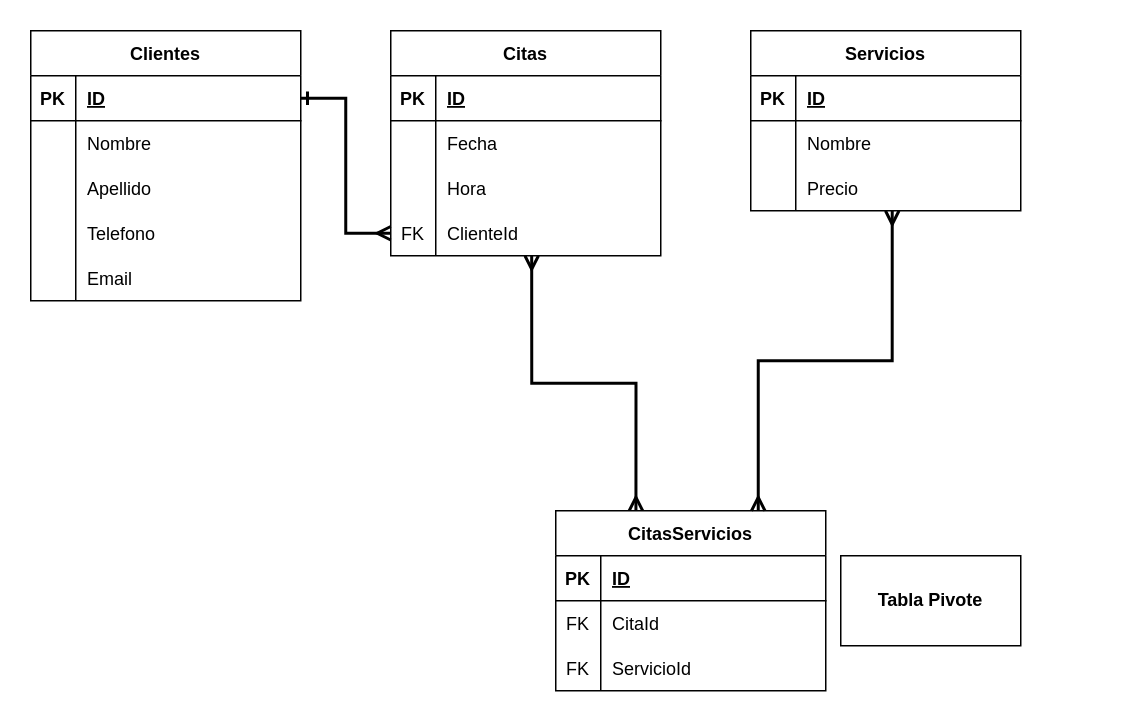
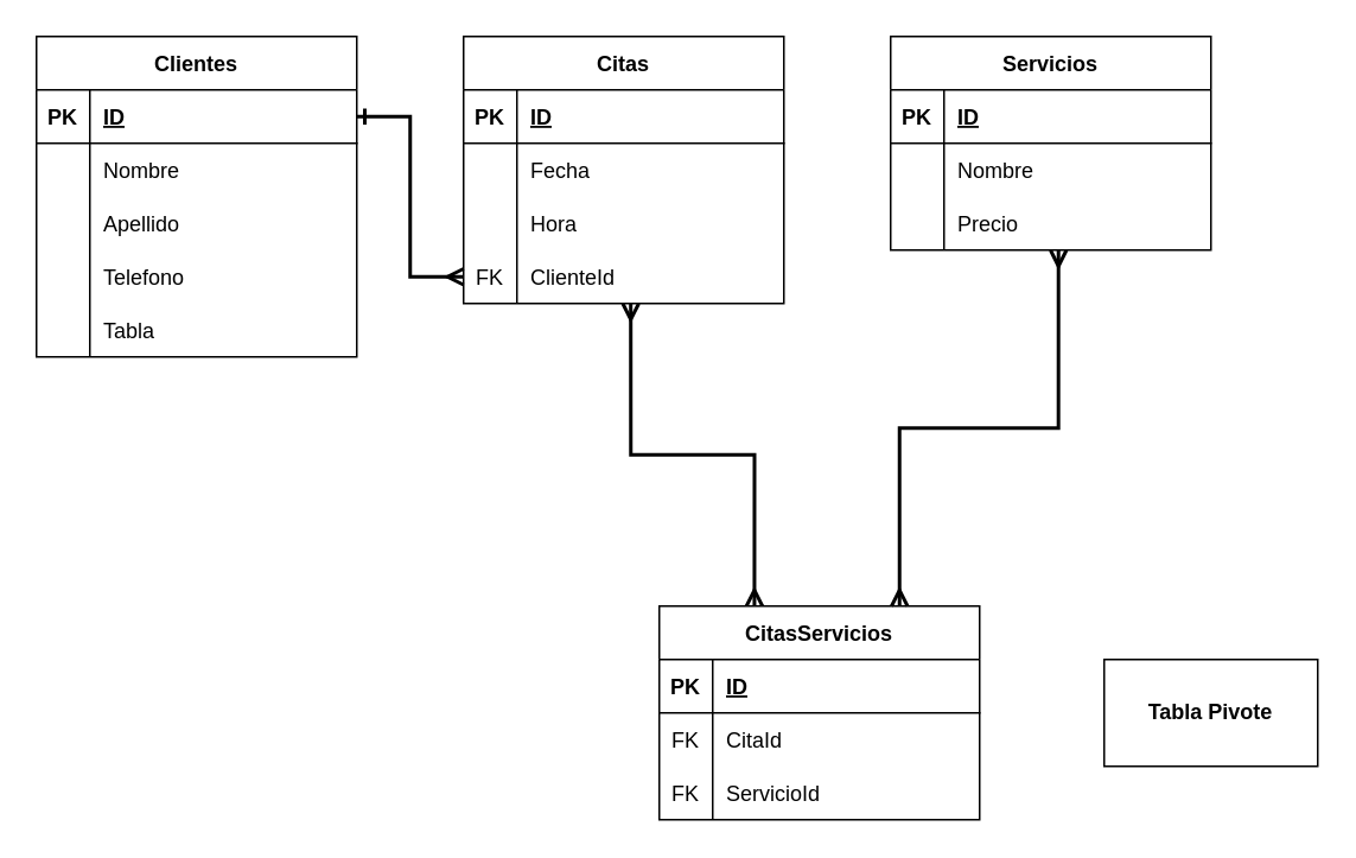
  <mxCell id="0" />
  <mxCell id="1" parent="0" />
  <mxCell id="2" value="" style="edgeStyle=entityRelationEdgeStyle;rounded=0;orthogonalLoop=1;jettySize=auto;html=1;endArrow=ERmany;endFill=0;startArrow=ERone;startFill=0;jumpSize=6;strokeWidth=2;" parent="1" source="4" target="30" edge="1"><mxGeometry relative="1" as="geometry" /></mxCell>
  <mxCell id="3" value="Clientes" style="shape=table;startSize=30;container=1;collapsible=1;childLayout=tableLayout;fixedRows=1;rowLines=0;fontStyle=1;align=center;resizeLast=1;" parent="1" vertex="1"><mxGeometry x="20" y="20" width="180" height="180" as="geometry" /></mxCell>
  <mxCell id="4" value="" style="shape=tableRow;horizontal=0;startSize=0;swimlaneHead=0;swimlaneBody=0;fillColor=none;collapsible=0;dropTarget=0;points=[[0,0.5],[1,0.5]];portConstraint=eastwest;top=0;left=0;right=0;bottom=1;" parent="3" vertex="1"><mxGeometry y="30" width="180" height="30" as="geometry" /></mxCell>
  <mxCell id="5" value="PK" style="shape=partialRectangle;connectable=0;fillColor=none;top=0;left=0;bottom=0;right=0;fontStyle=1;overflow=hidden;" parent="4" vertex="1"><mxGeometry width="30" height="30" as="geometry"><mxRectangle width="30" height="30" as="alternateBounds" /></mxGeometry></mxCell>
  <mxCell id="6" value="ID" style="shape=partialRectangle;connectable=0;fillColor=none;top=0;left=0;bottom=0;right=0;align=left;spacingLeft=6;fontStyle=5;overflow=hidden;" parent="4" vertex="1"><mxGeometry x="30" width="150" height="30" as="geometry"><mxRectangle width="150" height="30" as="alternateBounds" /></mxGeometry></mxCell>
  <mxCell id="7" value="" style="shape=tableRow;horizontal=0;startSize=0;swimlaneHead=0;swimlaneBody=0;fillColor=none;collapsible=0;dropTarget=0;points=[[0,0.5],[1,0.5]];portConstraint=eastwest;top=0;left=0;right=0;bottom=0;" parent="3" vertex="1"><mxGeometry y="60" width="180" height="30" as="geometry" /></mxCell>
  <mxCell id="8" value="" style="shape=partialRectangle;connectable=0;fillColor=none;top=0;left=0;bottom=0;right=0;editable=1;overflow=hidden;" parent="7" vertex="1"><mxGeometry width="30" height="30" as="geometry"><mxRectangle width="30" height="30" as="alternateBounds" /></mxGeometry></mxCell>
  <mxCell id="9" value="Nombre " style="shape=partialRectangle;connectable=0;fillColor=none;top=0;left=0;bottom=0;right=0;align=left;spacingLeft=6;overflow=hidden;" parent="7" vertex="1"><mxGeometry x="30" width="150" height="30" as="geometry"><mxRectangle width="150" height="30" as="alternateBounds" /></mxGeometry></mxCell>
  <mxCell id="10" value="" style="shape=tableRow;horizontal=0;startSize=0;swimlaneHead=0;swimlaneBody=0;fillColor=none;collapsible=0;dropTarget=0;points=[[0,0.5],[1,0.5]];portConstraint=eastwest;top=0;left=0;right=0;bottom=0;" parent="3" vertex="1"><mxGeometry y="90" width="180" height="30" as="geometry" /></mxCell>
  <mxCell id="11" value="" style="shape=partialRectangle;connectable=0;fillColor=none;top=0;left=0;bottom=0;right=0;editable=1;overflow=hidden;" parent="10" vertex="1"><mxGeometry width="30" height="30" as="geometry"><mxRectangle width="30" height="30" as="alternateBounds" /></mxGeometry></mxCell>
  <mxCell id="12" value="Apellido" style="shape=partialRectangle;connectable=0;fillColor=none;top=0;left=0;bottom=0;right=0;align=left;spacingLeft=6;overflow=hidden;" parent="10" vertex="1"><mxGeometry x="30" width="150" height="30" as="geometry"><mxRectangle width="150" height="30" as="alternateBounds" /></mxGeometry></mxCell>
  <mxCell id="13" value="" style="shape=tableRow;horizontal=0;startSize=0;swimlaneHead=0;swimlaneBody=0;fillColor=none;collapsible=0;dropTarget=0;points=[[0,0.5],[1,0.5]];portConstraint=eastwest;top=0;left=0;right=0;bottom=0;" parent="3" vertex="1"><mxGeometry y="120" width="180" height="30" as="geometry" /></mxCell>
  <mxCell id="14" value="" style="shape=partialRectangle;connectable=0;fillColor=none;top=0;left=0;bottom=0;right=0;editable=1;overflow=hidden;" parent="13" vertex="1"><mxGeometry width="30" height="30" as="geometry"><mxRectangle width="30" height="30" as="alternateBounds" /></mxGeometry></mxCell>
  <mxCell id="15" value="Telefono" style="shape=partialRectangle;connectable=0;fillColor=none;top=0;left=0;bottom=0;right=0;align=left;spacingLeft=6;overflow=hidden;" parent="13" vertex="1"><mxGeometry x="30" width="150" height="30" as="geometry"><mxRectangle width="150" height="30" as="alternateBounds" /></mxGeometry></mxCell>
  <mxCell id="16" value="" style="shape=tableRow;horizontal=0;startSize=0;swimlaneHead=0;swimlaneBody=0;fillColor=none;collapsible=0;dropTarget=0;points=[[0,0.5],[1,0.5]];portConstraint=eastwest;top=0;left=0;right=0;bottom=0;" parent="3" vertex="1"><mxGeometry y="150" width="180" height="30" as="geometry" /></mxCell>
  <mxCell id="17" value="" style="shape=partialRectangle;connectable=0;fillColor=none;top=0;left=0;bottom=0;right=0;editable=1;overflow=hidden;" parent="16" vertex="1"><mxGeometry width="30" height="30" as="geometry"><mxRectangle width="30" height="30" as="alternateBounds" /></mxGeometry></mxCell>
- <mxCell id="18" value="Email" style="shape=partialRectangle;connectable=0;fillColor=none;top=0;left=0;bottom=0;right=0;align=left;spacingLeft=6;overflow=hidden;" parent="16" vertex="1"><mxGeometry x="30" width="150" height="30" as="geometry"><mxRectangle width="150" height="30" as="alternateBounds" /></mxGeometry></mxCell>
+ <mxCell id="18" value="Tabla" style="shape=partialRectangle;connectable=0;fillColor=none;top=0;left=0;bottom=0;right=0;align=left;spacingLeft=6;overflow=hidden;" parent="16" vertex="1"><mxGeometry x="30" width="150" height="30" as="geometry"><mxRectangle width="150" height="30" as="alternateBounds" /></mxGeometry></mxCell>
  <mxCell id="19" value="" style="edgeStyle=orthogonalEdgeStyle;rounded=0;orthogonalLoop=1;jettySize=auto;html=1;startArrow=ERmany;startFill=0;endArrow=ERmany;endFill=0;exitX=0.522;exitY=1;exitDx=0;exitDy=0;entryX=0.297;entryY=0;entryDx=0;entryDy=0;strokeWidth=2;exitPerimeter=0;entryPerimeter=0;" parent="1" source="30" target="33" edge="1"><mxGeometry relative="1" as="geometry" /></mxCell>
  <mxCell id="20" value="Citas" style="shape=table;startSize=30;container=1;collapsible=1;childLayout=tableLayout;fixedRows=1;rowLines=0;fontStyle=1;align=center;resizeLast=1;" parent="1" vertex="1"><mxGeometry x="260" y="20" width="180" height="150" as="geometry" /></mxCell>
  <mxCell id="21" value="" style="shape=tableRow;horizontal=0;startSize=0;swimlaneHead=0;swimlaneBody=0;fillColor=none;collapsible=0;dropTarget=0;points=[[0,0.5],[1,0.5]];portConstraint=eastwest;top=0;left=0;right=0;bottom=1;" parent="20" vertex="1"><mxGeometry y="30" width="180" height="30" as="geometry" /></mxCell>
  <mxCell id="22" value="PK" style="shape=partialRectangle;connectable=0;fillColor=none;top=0;left=0;bottom=0;right=0;fontStyle=1;overflow=hidden;" parent="21" vertex="1"><mxGeometry width="30" height="30" as="geometry"><mxRectangle width="30" height="30" as="alternateBounds" /></mxGeometry></mxCell>
  <mxCell id="23" value="ID" style="shape=partialRectangle;connectable=0;fillColor=none;top=0;left=0;bottom=0;right=0;align=left;spacingLeft=6;fontStyle=5;overflow=hidden;" parent="21" vertex="1"><mxGeometry x="30" width="150" height="30" as="geometry"><mxRectangle width="150" height="30" as="alternateBounds" /></mxGeometry></mxCell>
  <mxCell id="24" value="" style="shape=tableRow;horizontal=0;startSize=0;swimlaneHead=0;swimlaneBody=0;fillColor=none;collapsible=0;dropTarget=0;points=[[0,0.5],[1,0.5]];portConstraint=eastwest;top=0;left=0;right=0;bottom=0;" parent="20" vertex="1"><mxGeometry y="60" width="180" height="30" as="geometry" /></mxCell>
  <mxCell id="25" value="" style="shape=partialRectangle;connectable=0;fillColor=none;top=0;left=0;bottom=0;right=0;editable=1;overflow=hidden;" parent="24" vertex="1"><mxGeometry width="30" height="30" as="geometry"><mxRectangle width="30" height="30" as="alternateBounds" /></mxGeometry></mxCell>
  <mxCell id="26" value="Fecha" style="shape=partialRectangle;connectable=0;fillColor=none;top=0;left=0;bottom=0;right=0;align=left;spacingLeft=6;overflow=hidden;" parent="24" vertex="1"><mxGeometry x="30" width="150" height="30" as="geometry"><mxRectangle width="150" height="30" as="alternateBounds" /></mxGeometry></mxCell>
  <mxCell id="27" value="" style="shape=tableRow;horizontal=0;startSize=0;swimlaneHead=0;swimlaneBody=0;fillColor=none;collapsible=0;dropTarget=0;points=[[0,0.5],[1,0.5]];portConstraint=eastwest;top=0;left=0;right=0;bottom=0;" parent="20" vertex="1"><mxGeometry y="90" width="180" height="30" as="geometry" /></mxCell>
  <mxCell id="28" value="" style="shape=partialRectangle;connectable=0;fillColor=none;top=0;left=0;bottom=0;right=0;editable=1;overflow=hidden;" parent="27" vertex="1"><mxGeometry width="30" height="30" as="geometry"><mxRectangle width="30" height="30" as="alternateBounds" /></mxGeometry></mxCell>
  <mxCell id="29" value="Hora" style="shape=partialRectangle;connectable=0;fillColor=none;top=0;left=0;bottom=0;right=0;align=left;spacingLeft=6;overflow=hidden;" parent="27" vertex="1"><mxGeometry x="30" width="150" height="30" as="geometry"><mxRectangle width="150" height="30" as="alternateBounds" /></mxGeometry></mxCell>
  <mxCell id="30" value="" style="shape=tableRow;horizontal=0;startSize=0;swimlaneHead=0;swimlaneBody=0;fillColor=none;collapsible=0;dropTarget=0;points=[[0,0.5],[1,0.5]];portConstraint=eastwest;top=0;left=0;right=0;bottom=0;" parent="20" vertex="1"><mxGeometry y="120" width="180" height="30" as="geometry" /></mxCell>
  <mxCell id="31" value="FK" style="shape=partialRectangle;connectable=0;fillColor=none;top=0;left=0;bottom=0;right=0;editable=1;overflow=hidden;" parent="30" vertex="1"><mxGeometry width="30" height="30" as="geometry"><mxRectangle width="30" height="30" as="alternateBounds" /></mxGeometry></mxCell>
  <mxCell id="32" value="ClienteId" style="shape=partialRectangle;connectable=0;fillColor=none;top=0;left=0;bottom=0;right=0;align=left;spacingLeft=6;overflow=hidden;" parent="30" vertex="1"><mxGeometry x="30" width="150" height="30" as="geometry"><mxRectangle width="150" height="30" as="alternateBounds" /></mxGeometry></mxCell>
  <mxCell id="33" value="CitasServicios" style="shape=table;startSize=30;container=1;collapsible=1;childLayout=tableLayout;fixedRows=1;rowLines=0;fontStyle=1;align=center;resizeLast=1;" parent="1" vertex="1"><mxGeometry x="370" y="340" width="180" height="120" as="geometry" /></mxCell>
  <mxCell id="34" value="" style="shape=tableRow;horizontal=0;startSize=0;swimlaneHead=0;swimlaneBody=0;fillColor=none;collapsible=0;dropTarget=0;points=[[0,0.5],[1,0.5]];portConstraint=eastwest;top=0;left=0;right=0;bottom=1;" parent="33" vertex="1"><mxGeometry y="30" width="180" height="30" as="geometry" /></mxCell>
  <mxCell id="35" value="PK" style="shape=partialRectangle;connectable=0;fillColor=none;top=0;left=0;bottom=0;right=0;fontStyle=1;overflow=hidden;" parent="34" vertex="1"><mxGeometry width="30" height="30" as="geometry"><mxRectangle width="30" height="30" as="alternateBounds" /></mxGeometry></mxCell>
  <mxCell id="36" value="ID" style="shape=partialRectangle;connectable=0;fillColor=none;top=0;left=0;bottom=0;right=0;align=left;spacingLeft=6;fontStyle=5;overflow=hidden;" parent="34" vertex="1"><mxGeometry x="30" width="150" height="30" as="geometry"><mxRectangle width="150" height="30" as="alternateBounds" /></mxGeometry></mxCell>
  <mxCell id="37" value="" style="shape=tableRow;horizontal=0;startSize=0;swimlaneHead=0;swimlaneBody=0;fillColor=none;collapsible=0;dropTarget=0;points=[[0,0.5],[1,0.5]];portConstraint=eastwest;top=0;left=0;right=0;bottom=0;" parent="33" vertex="1"><mxGeometry y="60" width="180" height="30" as="geometry" /></mxCell>
  <mxCell id="38" value="FK" style="shape=partialRectangle;connectable=0;fillColor=none;top=0;left=0;bottom=0;right=0;editable=1;overflow=hidden;" parent="37" vertex="1"><mxGeometry width="30" height="30" as="geometry"><mxRectangle width="30" height="30" as="alternateBounds" /></mxGeometry></mxCell>
  <mxCell id="39" value="CitaId" style="shape=partialRectangle;connectable=0;fillColor=none;top=0;left=0;bottom=0;right=0;align=left;spacingLeft=6;overflow=hidden;" parent="37" vertex="1"><mxGeometry x="30" width="150" height="30" as="geometry"><mxRectangle width="150" height="30" as="alternateBounds" /></mxGeometry></mxCell>
  <mxCell id="40" value="" style="shape=tableRow;horizontal=0;startSize=0;swimlaneHead=0;swimlaneBody=0;fillColor=none;collapsible=0;dropTarget=0;points=[[0,0.5],[1,0.5]];portConstraint=eastwest;top=0;left=0;right=0;bottom=0;" parent="33" vertex="1"><mxGeometry y="90" width="180" height="30" as="geometry" /></mxCell>
  <mxCell id="41" value="FK" style="shape=partialRectangle;connectable=0;fillColor=none;top=0;left=0;bottom=0;right=0;editable=1;overflow=hidden;" parent="40" vertex="1"><mxGeometry width="30" height="30" as="geometry"><mxRectangle width="30" height="30" as="alternateBounds" /></mxGeometry></mxCell>
  <mxCell id="42" value="ServicioId" style="shape=partialRectangle;connectable=0;fillColor=none;top=0;left=0;bottom=0;right=0;align=left;spacingLeft=6;overflow=hidden;" parent="40" vertex="1"><mxGeometry x="30" width="150" height="30" as="geometry"><mxRectangle width="150" height="30" as="alternateBounds" /></mxGeometry></mxCell>
  <mxCell id="43" value="Servicios" style="shape=table;startSize=30;container=1;collapsible=1;childLayout=tableLayout;fixedRows=1;rowLines=0;fontStyle=1;align=center;resizeLast=1;" parent="1" vertex="1"><mxGeometry x="500" y="20" width="180" height="120" as="geometry" /></mxCell>
  <mxCell id="44" value="" style="shape=tableRow;horizontal=0;startSize=0;swimlaneHead=0;swimlaneBody=0;fillColor=none;collapsible=0;dropTarget=0;points=[[0,0.5],[1,0.5]];portConstraint=eastwest;top=0;left=0;right=0;bottom=1;" parent="43" vertex="1"><mxGeometry y="30" width="180" height="30" as="geometry" /></mxCell>
  <mxCell id="45" value="PK" style="shape=partialRectangle;connectable=0;fillColor=none;top=0;left=0;bottom=0;right=0;fontStyle=1;overflow=hidden;" parent="44" vertex="1"><mxGeometry width="30" height="30" as="geometry"><mxRectangle width="30" height="30" as="alternateBounds" /></mxGeometry></mxCell>
  <mxCell id="46" value="ID" style="shape=partialRectangle;connectable=0;fillColor=none;top=0;left=0;bottom=0;right=0;align=left;spacingLeft=6;fontStyle=5;overflow=hidden;" parent="44" vertex="1"><mxGeometry x="30" width="150" height="30" as="geometry"><mxRectangle width="150" height="30" as="alternateBounds" /></mxGeometry></mxCell>
  <mxCell id="47" value="" style="shape=tableRow;horizontal=0;startSize=0;swimlaneHead=0;swimlaneBody=0;fillColor=none;collapsible=0;dropTarget=0;points=[[0,0.5],[1,0.5]];portConstraint=eastwest;top=0;left=0;right=0;bottom=0;" parent="43" vertex="1"><mxGeometry y="60" width="180" height="30" as="geometry" /></mxCell>
  <mxCell id="48" value="" style="shape=partialRectangle;connectable=0;fillColor=none;top=0;left=0;bottom=0;right=0;editable=1;overflow=hidden;" parent="47" vertex="1"><mxGeometry width="30" height="30" as="geometry"><mxRectangle width="30" height="30" as="alternateBounds" /></mxGeometry></mxCell>
  <mxCell id="49" value="Nombre" style="shape=partialRectangle;connectable=0;fillColor=none;top=0;left=0;bottom=0;right=0;align=left;spacingLeft=6;overflow=hidden;" parent="47" vertex="1"><mxGeometry x="30" width="150" height="30" as="geometry"><mxRectangle width="150" height="30" as="alternateBounds" /></mxGeometry></mxCell>
  <mxCell id="50" value="" style="shape=tableRow;horizontal=0;startSize=0;swimlaneHead=0;swimlaneBody=0;fillColor=none;collapsible=0;dropTarget=0;points=[[0,0.5],[1,0.5]];portConstraint=eastwest;top=0;left=0;right=0;bottom=0;" parent="43" vertex="1"><mxGeometry y="90" width="180" height="30" as="geometry" /></mxCell>
  <mxCell id="51" value="" style="shape=partialRectangle;connectable=0;fillColor=none;top=0;left=0;bottom=0;right=0;editable=1;overflow=hidden;" parent="50" vertex="1"><mxGeometry width="30" height="30" as="geometry"><mxRectangle width="30" height="30" as="alternateBounds" /></mxGeometry></mxCell>
  <mxCell id="52" value="Precio" style="shape=partialRectangle;connectable=0;fillColor=none;top=0;left=0;bottom=0;right=0;align=left;spacingLeft=6;overflow=hidden;" parent="50" vertex="1"><mxGeometry x="30" width="150" height="30" as="geometry"><mxRectangle width="150" height="30" as="alternateBounds" /></mxGeometry></mxCell>
  <mxCell id="53" value="" style="edgeStyle=orthogonalEdgeStyle;fontSize=12;html=1;endArrow=ERmany;startArrow=ERmany;rounded=0;strokeWidth=2;exitX=0.524;exitY=1.001;exitDx=0;exitDy=0;exitPerimeter=0;entryX=0.75;entryY=0;entryDx=0;entryDy=0;" parent="1" source="50" target="33" edge="1"><mxGeometry width="100" height="100" relative="1" as="geometry"><mxPoint x="620" y="210" as="sourcePoint" /><mxPoint x="496" y="340" as="targetPoint" /></mxGeometry></mxCell>
- <mxCell id="54" value="Tabla Pivote" style="whiteSpace=wrap;html=1;startSize=30;fontStyle=1;" vertex="1" parent="1"><mxGeometry x="560" y="370" width="120" height="60" as="geometry" /></mxCell>
+ <mxCell id="54" value="Tabla Pivote" style="whiteSpace=wrap;html=1;startSize=30;fontStyle=1;" vertex="1" parent="1"><mxGeometry x="620" y="370" width="120" height="60" as="geometry" /></mxCell>
